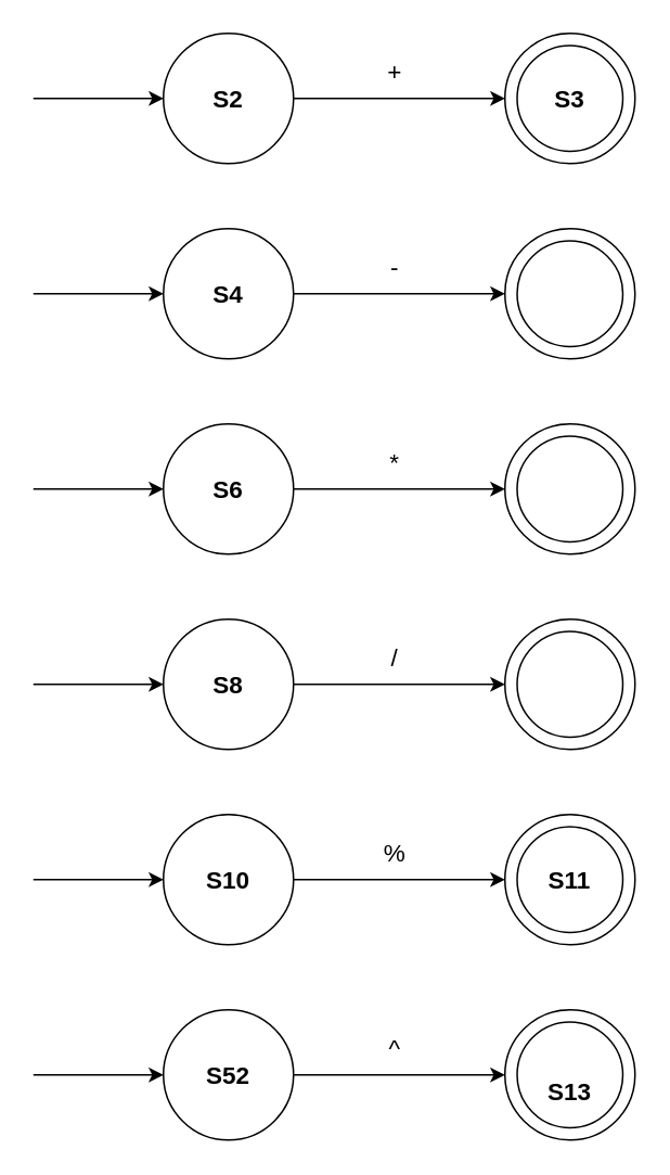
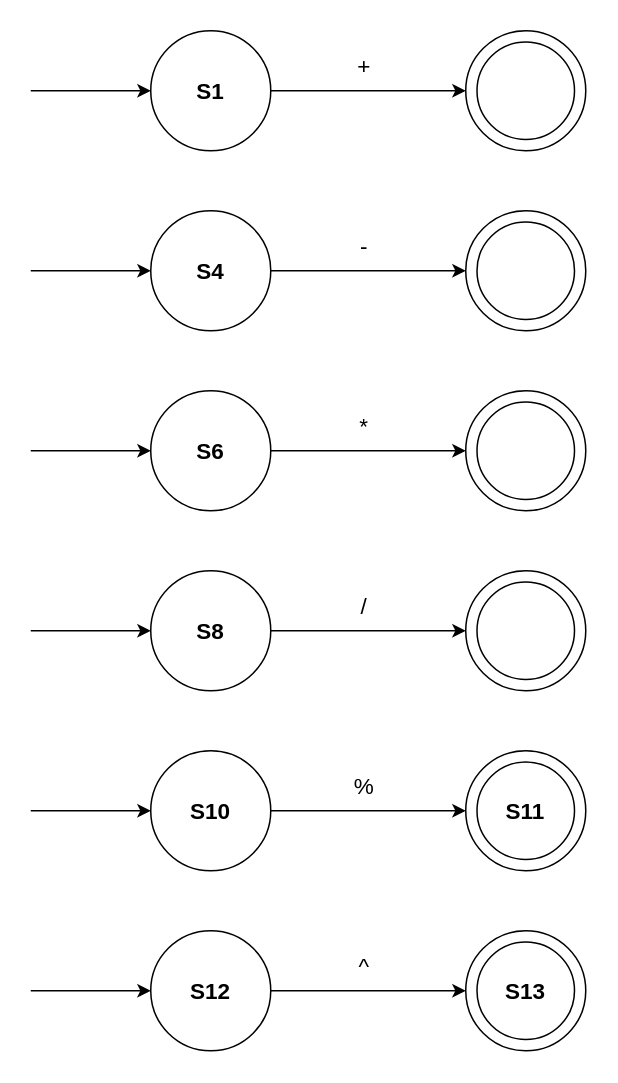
  <mxCell id="0" />
  <mxCell id="1" parent="0" />
  <mxCell id="2" value="" style="ellipse;whiteSpace=wrap;html=1;aspect=fixed;" vertex="1" parent="1"><mxGeometry x="310" y="20" width="80" height="80" as="geometry" /></mxCell>
  <mxCell id="3" value="" style="ellipse;whiteSpace=wrap;html=1;aspect=fixed;" vertex="1" parent="1"><mxGeometry x="317.5" y="27.5" width="65" height="65" as="geometry" /></mxCell>
  <mxCell id="4" value="" style="ellipse;whiteSpace=wrap;html=1;aspect=fixed;" vertex="1" parent="1"><mxGeometry x="100" y="20" width="80" height="80" as="geometry" /></mxCell>
  <mxCell id="5" value="" style="endArrow=classic;html=1;rounded=0;entryX=0;entryY=0.5;entryDx=0;entryDy=0;" edge="1" parent="1"><mxGeometry width="50" height="50" relative="1" as="geometry"><mxPoint x="20" y="60" as="sourcePoint" /><mxPoint x="100" y="60" as="targetPoint" /></mxGeometry></mxCell>
  <mxCell id="6" value="" style="endArrow=classic;html=1;rounded=0;entryX=0;entryY=0.5;entryDx=0;entryDy=0;exitX=1;exitY=0.5;exitDx=0;exitDy=0;" edge="1" parent="1" source="4" target="2"><mxGeometry width="50" height="50" relative="1" as="geometry"><mxPoint x="190" y="90" as="sourcePoint" /><mxPoint x="310" y="90" as="targetPoint" /></mxGeometry></mxCell>
- <mxCell id="7" value="&lt;b style=&quot;font-size: 15px;&quot;&gt;S2&lt;/b&gt;" style="text;html=1;strokeColor=none;fillColor=none;align=center;verticalAlign=middle;whiteSpace=wrap;rounded=0;fontSize=15;" vertex="1" parent="1"><mxGeometry x="110" y="45" width="60" height="30" as="geometry" /></mxCell>
- <mxCell id="8" value="&lt;b&gt;&lt;font style=&quot;font-size: 15px;&quot;&gt;S3&lt;/font&gt;&lt;/b&gt;" style="text;html=1;strokeColor=none;fillColor=none;align=center;verticalAlign=middle;whiteSpace=wrap;rounded=0;" vertex="1" parent="1"><mxGeometry x="320" y="45" width="60" height="30" as="geometry" /></mxCell>
+ <mxCell id="7" value="&lt;b style=&quot;font-size: 15px;&quot;&gt;S1&lt;/b&gt;" style="text;html=1;strokeColor=none;fillColor=none;align=center;verticalAlign=middle;whiteSpace=wrap;rounded=0;fontSize=15;" vertex="1" parent="1"><mxGeometry x="110" y="45" width="60" height="30" as="geometry" /></mxCell>
  <mxCell id="9" value="+" style="text;html=1;strokeColor=none;fillColor=none;align=center;verticalAlign=middle;whiteSpace=wrap;rounded=0;fontSize=15;" vertex="1" parent="1"><mxGeometry x="190" y="27.5" width="105" height="30" as="geometry" /></mxCell>
  <mxCell id="10" value="" style="ellipse;whiteSpace=wrap;html=1;aspect=fixed;" vertex="1" parent="1"><mxGeometry x="310" y="140" width="80" height="80" as="geometry" /></mxCell>
  <mxCell id="11" value="" style="ellipse;whiteSpace=wrap;html=1;aspect=fixed;" vertex="1" parent="1"><mxGeometry x="317.5" y="147.5" width="65" height="65" as="geometry" /></mxCell>
  <mxCell id="12" value="" style="ellipse;whiteSpace=wrap;html=1;aspect=fixed;" vertex="1" parent="1"><mxGeometry x="100" y="140" width="80" height="80" as="geometry" /></mxCell>
  <mxCell id="13" value="" style="endArrow=classic;html=1;rounded=0;entryX=0;entryY=0.5;entryDx=0;entryDy=0;" edge="1" parent="1"><mxGeometry width="50" height="50" relative="1" as="geometry"><mxPoint x="20" y="180" as="sourcePoint" /><mxPoint x="100" y="180" as="targetPoint" /></mxGeometry></mxCell>
  <mxCell id="14" value="" style="endArrow=classic;html=1;rounded=0;entryX=0;entryY=0.5;entryDx=0;entryDy=0;exitX=1;exitY=0.5;exitDx=0;exitDy=0;" edge="1" parent="1" source="12" target="10"><mxGeometry width="50" height="50" relative="1" as="geometry"><mxPoint x="190" y="210" as="sourcePoint" /><mxPoint x="310" y="210" as="targetPoint" /></mxGeometry></mxCell>
  <mxCell id="15" value="&lt;b style=&quot;font-size: 15px;&quot;&gt;S4&lt;/b&gt;" style="text;html=1;strokeColor=none;fillColor=none;align=center;verticalAlign=middle;whiteSpace=wrap;rounded=0;fontSize=15;" vertex="1" parent="1"><mxGeometry x="110" y="165" width="60" height="30" as="geometry" /></mxCell>
  <mxCell id="16" value="-" style="text;html=1;strokeColor=none;fillColor=none;align=center;verticalAlign=middle;whiteSpace=wrap;rounded=0;fontSize=15;" vertex="1" parent="1"><mxGeometry x="190" y="147.5" width="105" height="30" as="geometry" /></mxCell>
  <mxCell id="17" value="" style="ellipse;whiteSpace=wrap;html=1;aspect=fixed;" vertex="1" parent="1"><mxGeometry x="310" y="260" width="80" height="80" as="geometry" /></mxCell>
  <mxCell id="18" value="" style="ellipse;whiteSpace=wrap;html=1;aspect=fixed;" vertex="1" parent="1"><mxGeometry x="317.5" y="267.5" width="65" height="65" as="geometry" /></mxCell>
  <mxCell id="19" value="" style="ellipse;whiteSpace=wrap;html=1;aspect=fixed;" vertex="1" parent="1"><mxGeometry x="100" y="260" width="80" height="80" as="geometry" /></mxCell>
  <mxCell id="20" value="" style="endArrow=classic;html=1;rounded=0;entryX=0;entryY=0.5;entryDx=0;entryDy=0;" edge="1" parent="1"><mxGeometry width="50" height="50" relative="1" as="geometry"><mxPoint x="20" y="300" as="sourcePoint" /><mxPoint x="100" y="300" as="targetPoint" /></mxGeometry></mxCell>
  <mxCell id="21" value="" style="endArrow=classic;html=1;rounded=0;entryX=0;entryY=0.5;entryDx=0;entryDy=0;exitX=1;exitY=0.5;exitDx=0;exitDy=0;" edge="1" parent="1" source="19" target="17"><mxGeometry width="50" height="50" relative="1" as="geometry"><mxPoint x="190" y="330" as="sourcePoint" /><mxPoint x="310" y="330" as="targetPoint" /></mxGeometry></mxCell>
  <mxCell id="22" value="&lt;b style=&quot;font-size: 15px;&quot;&gt;S6&lt;/b&gt;" style="text;html=1;strokeColor=none;fillColor=none;align=center;verticalAlign=middle;whiteSpace=wrap;rounded=0;fontSize=15;" vertex="1" parent="1"><mxGeometry x="110" y="285" width="60" height="30" as="geometry" /></mxCell>
  <mxCell id="23" value="*" style="text;html=1;strokeColor=none;fillColor=none;align=center;verticalAlign=middle;whiteSpace=wrap;rounded=0;fontSize=15;" vertex="1" parent="1"><mxGeometry x="190" y="267.5" width="105" height="30" as="geometry" /></mxCell>
  <mxCell id="24" value="" style="ellipse;whiteSpace=wrap;html=1;aspect=fixed;" vertex="1" parent="1"><mxGeometry x="310" y="380" width="80" height="80" as="geometry" /></mxCell>
  <mxCell id="25" value="" style="ellipse;whiteSpace=wrap;html=1;aspect=fixed;" vertex="1" parent="1"><mxGeometry x="317.5" y="387.5" width="65" height="65" as="geometry" /></mxCell>
  <mxCell id="26" value="" style="ellipse;whiteSpace=wrap;html=1;aspect=fixed;" vertex="1" parent="1"><mxGeometry x="100" y="380" width="80" height="80" as="geometry" /></mxCell>
  <mxCell id="27" value="" style="endArrow=classic;html=1;rounded=0;entryX=0;entryY=0.5;entryDx=0;entryDy=0;" edge="1" parent="1"><mxGeometry width="50" height="50" relative="1" as="geometry"><mxPoint x="20" y="420" as="sourcePoint" /><mxPoint x="100" y="420" as="targetPoint" /></mxGeometry></mxCell>
  <mxCell id="28" value="" style="endArrow=classic;html=1;rounded=0;entryX=0;entryY=0.5;entryDx=0;entryDy=0;exitX=1;exitY=0.5;exitDx=0;exitDy=0;" edge="1" parent="1" source="26" target="24"><mxGeometry width="50" height="50" relative="1" as="geometry"><mxPoint x="190" y="450" as="sourcePoint" /><mxPoint x="310" y="450" as="targetPoint" /></mxGeometry></mxCell>
  <mxCell id="29" value="&lt;b style=&quot;font-size: 15px;&quot;&gt;S8&lt;/b&gt;" style="text;html=1;strokeColor=none;fillColor=none;align=center;verticalAlign=middle;whiteSpace=wrap;rounded=0;fontSize=15;" vertex="1" parent="1"><mxGeometry x="110" y="405" width="60" height="30" as="geometry" /></mxCell>
  <mxCell id="30" value="/" style="text;html=1;strokeColor=none;fillColor=none;align=center;verticalAlign=middle;whiteSpace=wrap;rounded=0;fontSize=15;" vertex="1" parent="1"><mxGeometry x="190" y="387.5" width="105" height="30" as="geometry" /></mxCell>
  <mxCell id="31" value="" style="ellipse;whiteSpace=wrap;html=1;aspect=fixed;" vertex="1" parent="1"><mxGeometry x="310" y="500" width="80" height="80" as="geometry" /></mxCell>
  <mxCell id="32" value="" style="ellipse;whiteSpace=wrap;html=1;aspect=fixed;" vertex="1" parent="1"><mxGeometry x="317.5" y="507.5" width="65" height="65" as="geometry" /></mxCell>
  <mxCell id="33" value="" style="ellipse;whiteSpace=wrap;html=1;aspect=fixed;" vertex="1" parent="1"><mxGeometry x="100" y="500" width="80" height="80" as="geometry" /></mxCell>
  <mxCell id="34" value="" style="endArrow=classic;html=1;rounded=0;entryX=0;entryY=0.5;entryDx=0;entryDy=0;" edge="1" parent="1"><mxGeometry width="50" height="50" relative="1" as="geometry"><mxPoint x="20" y="540" as="sourcePoint" /><mxPoint x="100" y="540" as="targetPoint" /></mxGeometry></mxCell>
  <mxCell id="35" value="" style="endArrow=classic;html=1;rounded=0;entryX=0;entryY=0.5;entryDx=0;entryDy=0;exitX=1;exitY=0.5;exitDx=0;exitDy=0;" edge="1" parent="1" source="33" target="31"><mxGeometry width="50" height="50" relative="1" as="geometry"><mxPoint x="190" y="570" as="sourcePoint" /><mxPoint x="310" y="570" as="targetPoint" /></mxGeometry></mxCell>
  <mxCell id="36" value="&lt;b style=&quot;font-size: 15px;&quot;&gt;S10&lt;/b&gt;" style="text;html=1;strokeColor=none;fillColor=none;align=center;verticalAlign=middle;whiteSpace=wrap;rounded=0;fontSize=15;" vertex="1" parent="1"><mxGeometry x="110" y="525" width="60" height="30" as="geometry" /></mxCell>
  <mxCell id="37" value="&lt;b&gt;&lt;font style=&quot;font-size: 15px;&quot;&gt;S11&lt;/font&gt;&lt;/b&gt;" style="text;html=1;strokeColor=none;fillColor=none;align=center;verticalAlign=middle;whiteSpace=wrap;rounded=0;" vertex="1" parent="1"><mxGeometry x="320" y="525" width="60" height="30" as="geometry" /></mxCell>
  <mxCell id="38" value="%" style="text;html=1;strokeColor=none;fillColor=none;align=center;verticalAlign=middle;whiteSpace=wrap;rounded=0;fontSize=15;" vertex="1" parent="1"><mxGeometry x="190" y="507.5" width="105" height="30" as="geometry" /></mxCell>
  <mxCell id="39" value="" style="ellipse;whiteSpace=wrap;html=1;aspect=fixed;" vertex="1" parent="1"><mxGeometry x="310" y="620" width="80" height="80" as="geometry" /></mxCell>
  <mxCell id="40" value="" style="ellipse;whiteSpace=wrap;html=1;aspect=fixed;" vertex="1" parent="1"><mxGeometry x="317.5" y="627.5" width="65" height="65" as="geometry" /></mxCell>
  <mxCell id="41" value="" style="ellipse;whiteSpace=wrap;html=1;aspect=fixed;" vertex="1" parent="1"><mxGeometry x="100" y="620" width="80" height="80" as="geometry" /></mxCell>
  <mxCell id="42" value="" style="endArrow=classic;html=1;rounded=0;entryX=0;entryY=0.5;entryDx=0;entryDy=0;" edge="1" parent="1"><mxGeometry width="50" height="50" relative="1" as="geometry"><mxPoint x="20" y="660" as="sourcePoint" /><mxPoint x="100" y="660" as="targetPoint" /></mxGeometry></mxCell>
  <mxCell id="43" value="" style="endArrow=classic;html=1;rounded=0;entryX=0;entryY=0.5;entryDx=0;entryDy=0;exitX=1;exitY=0.5;exitDx=0;exitDy=0;" edge="1" parent="1" source="41" target="39"><mxGeometry width="50" height="50" relative="1" as="geometry"><mxPoint x="190" y="690" as="sourcePoint" /><mxPoint x="310" y="690" as="targetPoint" /></mxGeometry></mxCell>
- <mxCell id="44" value="&lt;b style=&quot;font-size: 15px;&quot;&gt;S52&lt;/b&gt;" style="text;html=1;strokeColor=none;fillColor=none;align=center;verticalAlign=middle;whiteSpace=wrap;rounded=0;fontSize=15;" vertex="1" parent="1"><mxGeometry x="110" y="645" width="60" height="30" as="geometry" /></mxCell>
- <mxCell id="45" value="&lt;b&gt;&lt;font style=&quot;font-size: 15px;&quot;&gt;S13&lt;/font&gt;&lt;/b&gt;" style="text;html=1;strokeColor=none;fillColor=none;align=center;verticalAlign=middle;whiteSpace=wrap;rounded=0;" vertex="1" parent="1"><mxGeometry x="320" y="655" width="60" height="30" as="geometry" /></mxCell>
+ <mxCell id="44" value="&lt;b style=&quot;font-size: 15px;&quot;&gt;S12&lt;/b&gt;" style="text;html=1;strokeColor=none;fillColor=none;align=center;verticalAlign=middle;whiteSpace=wrap;rounded=0;fontSize=15;" vertex="1" parent="1"><mxGeometry x="110" y="645" width="60" height="30" as="geometry" /></mxCell>
+ <mxCell id="45" value="&lt;b&gt;&lt;font style=&quot;font-size: 15px;&quot;&gt;S13&lt;/font&gt;&lt;/b&gt;" style="text;html=1;strokeColor=none;fillColor=none;align=center;verticalAlign=middle;whiteSpace=wrap;rounded=0;" vertex="1" parent="1"><mxGeometry x="320" y="645" width="60" height="30" as="geometry" /></mxCell>
  <mxCell id="46" value="^" style="text;html=1;strokeColor=none;fillColor=none;align=center;verticalAlign=middle;whiteSpace=wrap;rounded=0;fontSize=15;" vertex="1" parent="1"><mxGeometry x="190" y="627.5" width="105" height="30" as="geometry" /></mxCell>
